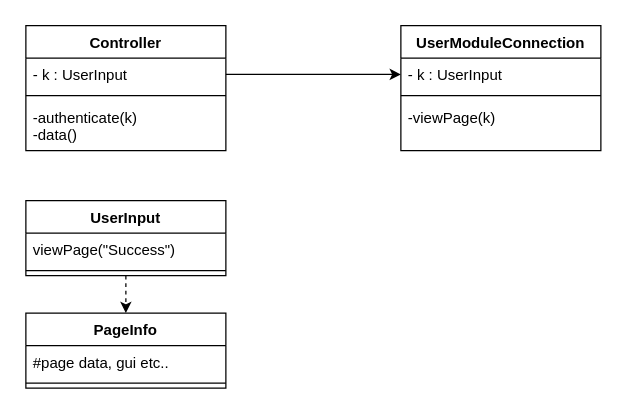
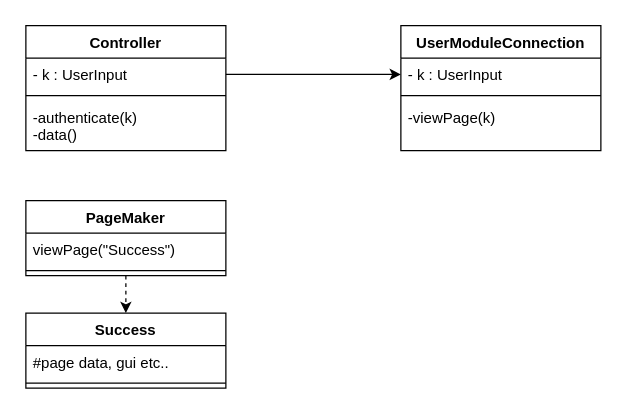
  <mxCell id="0" />
  <mxCell id="1" parent="0" />
  <mxCell id="2" value="Controller" style="swimlane;fontStyle=1;align=center;verticalAlign=top;childLayout=stackLayout;horizontal=1;startSize=26;horizontalStack=0;resizeParent=1;resizeParentMax=0;resizeLast=0;collapsible=1;marginBottom=0;" parent="1" vertex="1"><mxGeometry x="20" y="20" width="160" height="100" as="geometry" /></mxCell>
  <mxCell id="3" value="- k : UserInput" style="text;strokeColor=none;fillColor=none;align=left;verticalAlign=top;spacingLeft=4;spacingRight=4;overflow=hidden;rotatable=0;points=[[0,0.5],[1,0.5]];portConstraint=eastwest;" parent="2" vertex="1"><mxGeometry y="26" width="160" height="26" as="geometry" /></mxCell>
  <mxCell id="4" value="" style="line;strokeWidth=1;fillColor=none;align=left;verticalAlign=middle;spacingTop=-1;spacingLeft=3;spacingRight=3;rotatable=0;labelPosition=right;points=[];portConstraint=eastwest;" parent="2" vertex="1"><mxGeometry y="52" width="160" height="8" as="geometry" /></mxCell>
  <mxCell id="5" value="-authenticate(k)&#10;-data()" style="text;strokeColor=none;fillColor=none;align=left;verticalAlign=top;spacingLeft=4;spacingRight=4;overflow=hidden;rotatable=0;points=[[0,0.5],[1,0.5]];portConstraint=eastwest;" parent="2" vertex="1"><mxGeometry y="60" width="160" height="40" as="geometry" /></mxCell>
  <mxCell id="6" style="edgeStyle=orthogonalEdgeStyle;rounded=0;orthogonalLoop=1;jettySize=auto;html=1;exitX=0.5;exitY=1;exitDx=0;exitDy=0;entryX=0.5;entryY=0;entryDx=0;entryDy=0;dashed=1;" parent="1" source="7" target="10" edge="1"><mxGeometry relative="1" as="geometry" /></mxCell>
- <mxCell id="7" value="UserInput" style="swimlane;fontStyle=1;align=center;verticalAlign=top;childLayout=stackLayout;horizontal=1;startSize=26;horizontalStack=0;resizeParent=1;resizeParentMax=0;resizeLast=0;collapsible=1;marginBottom=0;" parent="1" vertex="1"><mxGeometry x="20" y="160" width="160" height="60" as="geometry" /></mxCell>
+ <mxCell id="7" value="PageMaker" style="swimlane;fontStyle=1;align=center;verticalAlign=top;childLayout=stackLayout;horizontal=1;startSize=26;horizontalStack=0;resizeParent=1;resizeParentMax=0;resizeLast=0;collapsible=1;marginBottom=0;" parent="1" vertex="1"><mxGeometry x="20" y="160" width="160" height="60" as="geometry" /></mxCell>
  <mxCell id="8" value="viewPage(&quot;Success&quot;)" style="text;strokeColor=none;fillColor=none;align=left;verticalAlign=top;spacingLeft=4;spacingRight=4;overflow=hidden;rotatable=0;points=[[0,0.5],[1,0.5]];portConstraint=eastwest;" parent="7" vertex="1"><mxGeometry y="26" width="160" height="26" as="geometry" /></mxCell>
  <mxCell id="9" value="" style="line;strokeWidth=1;fillColor=none;align=left;verticalAlign=middle;spacingTop=-1;spacingLeft=3;spacingRight=3;rotatable=0;labelPosition=right;points=[];portConstraint=eastwest;" parent="7" vertex="1"><mxGeometry y="52" width="160" height="8" as="geometry" /></mxCell>
- <mxCell id="10" value="PageInfo" style="swimlane;fontStyle=1;align=center;verticalAlign=top;childLayout=stackLayout;horizontal=1;startSize=26;horizontalStack=0;resizeParent=1;resizeParentMax=0;resizeLast=0;collapsible=1;marginBottom=0;" parent="1" vertex="1"><mxGeometry x="20" y="250" width="160" height="60" as="geometry" /></mxCell>
+ <mxCell id="10" value="Success" style="swimlane;fontStyle=1;align=center;verticalAlign=top;childLayout=stackLayout;horizontal=1;startSize=26;horizontalStack=0;resizeParent=1;resizeParentMax=0;resizeLast=0;collapsible=1;marginBottom=0;" parent="1" vertex="1"><mxGeometry x="20" y="250" width="160" height="60" as="geometry" /></mxCell>
  <mxCell id="11" value="#page data, gui etc.." style="text;strokeColor=none;fillColor=none;align=left;verticalAlign=top;spacingLeft=4;spacingRight=4;overflow=hidden;rotatable=0;points=[[0,0.5],[1,0.5]];portConstraint=eastwest;" parent="10" vertex="1"><mxGeometry y="26" width="160" height="26" as="geometry" /></mxCell>
  <mxCell id="12" value="" style="line;strokeWidth=1;fillColor=none;align=left;verticalAlign=middle;spacingTop=-1;spacingLeft=3;spacingRight=3;rotatable=0;labelPosition=right;points=[];portConstraint=eastwest;" parent="10" vertex="1"><mxGeometry y="52" width="160" height="8" as="geometry" /></mxCell>
  <mxCell id="13" value="UserModuleConnection" style="swimlane;fontStyle=1;align=center;verticalAlign=top;childLayout=stackLayout;horizontal=1;startSize=26;horizontalStack=0;resizeParent=1;resizeParentMax=0;resizeLast=0;collapsible=1;marginBottom=0;" parent="1" vertex="1"><mxGeometry x="320" y="20" width="160" height="100" as="geometry" /></mxCell>
  <mxCell id="14" value="- k : UserInput" style="text;strokeColor=none;fillColor=none;align=left;verticalAlign=top;spacingLeft=4;spacingRight=4;overflow=hidden;rotatable=0;points=[[0,0.5],[1,0.5]];portConstraint=eastwest;" parent="13" vertex="1"><mxGeometry y="26" width="160" height="26" as="geometry" /></mxCell>
  <mxCell id="15" value="" style="line;strokeWidth=1;fillColor=none;align=left;verticalAlign=middle;spacingTop=-1;spacingLeft=3;spacingRight=3;rotatable=0;labelPosition=right;points=[];portConstraint=eastwest;" parent="13" vertex="1"><mxGeometry y="52" width="160" height="8" as="geometry" /></mxCell>
  <mxCell id="16" value="-viewPage(k)" style="text;strokeColor=none;fillColor=none;align=left;verticalAlign=top;spacingLeft=4;spacingRight=4;overflow=hidden;rotatable=0;points=[[0,0.5],[1,0.5]];portConstraint=eastwest;" parent="13" vertex="1"><mxGeometry y="60" width="160" height="40" as="geometry" /></mxCell>
  <mxCell id="17" style="edgeStyle=orthogonalEdgeStyle;rounded=0;orthogonalLoop=1;jettySize=auto;html=1;" parent="1" source="3" target="14" edge="1"><mxGeometry relative="1" as="geometry" /></mxCell>
